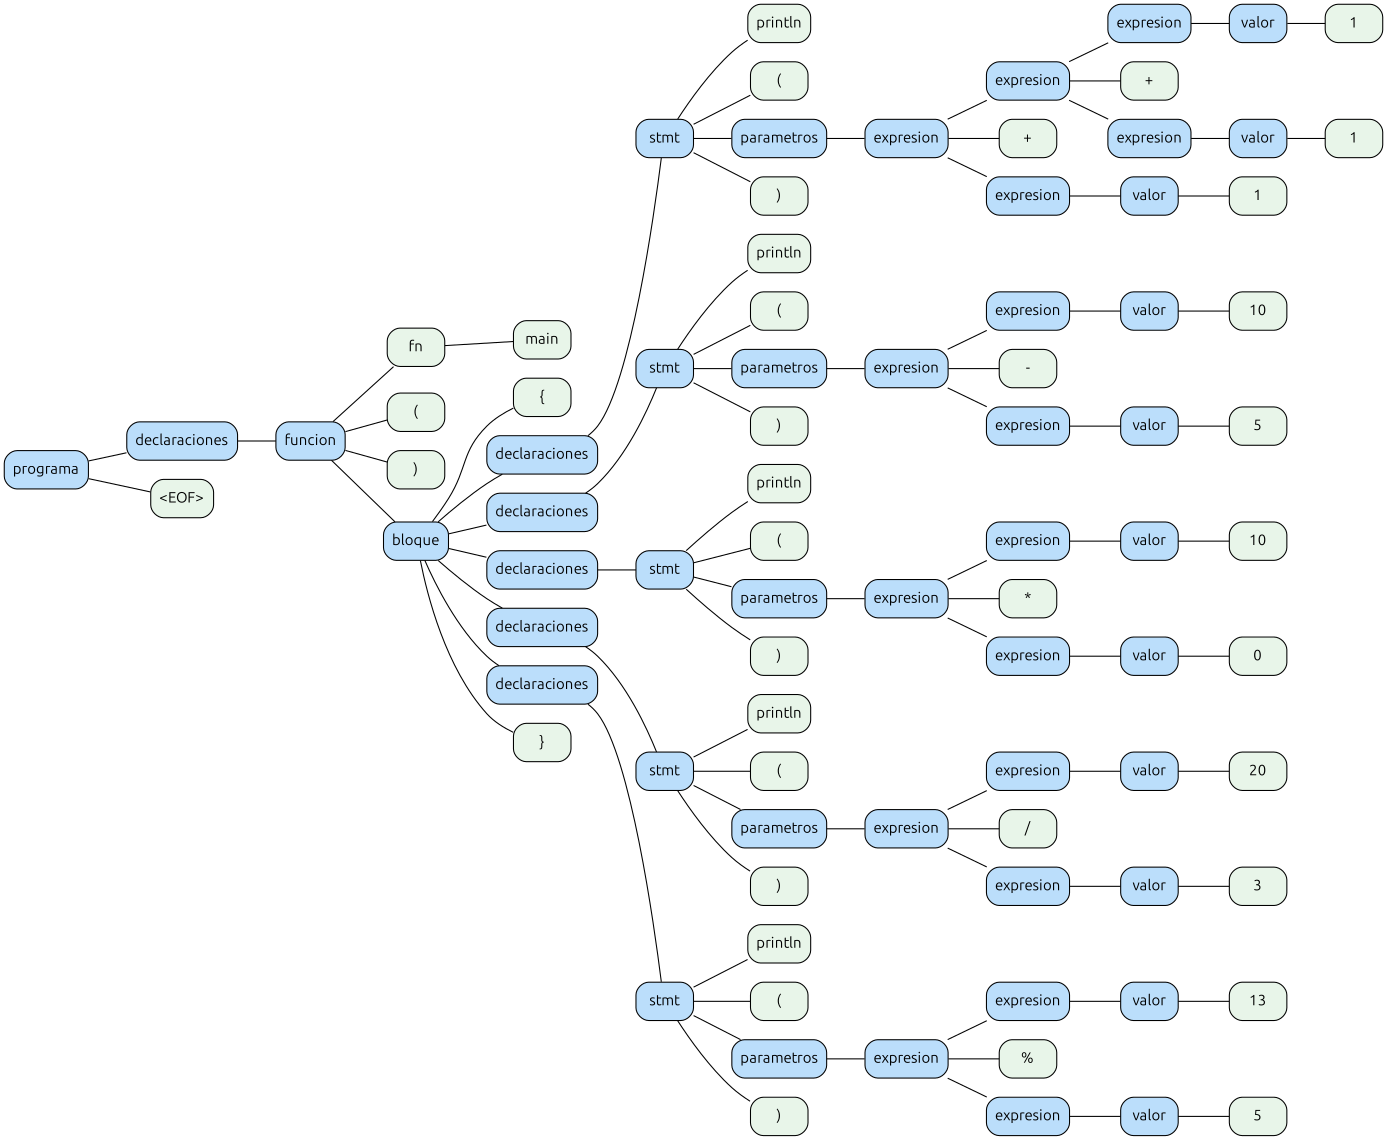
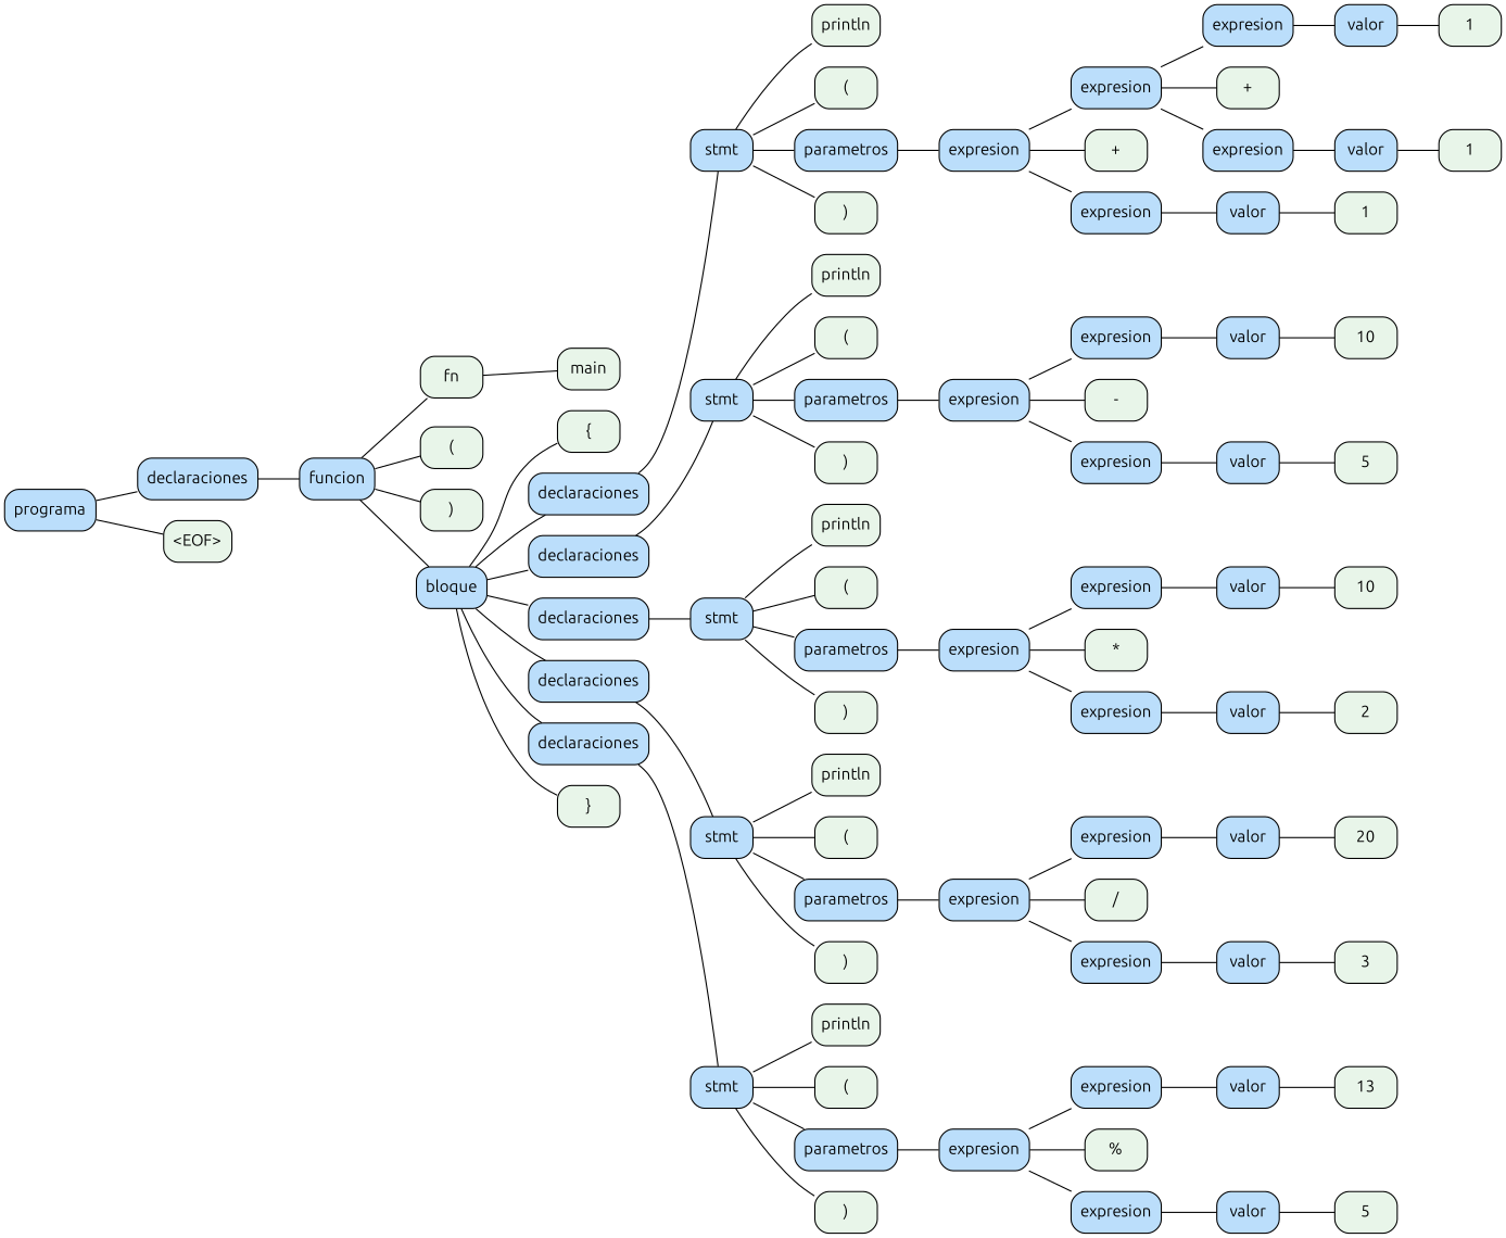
  digraph {
    fontname=Ubuntu
    rankdir=LR
    node [fillcolor="#bbdefb" fontname=Ubuntu shape=box style="rounded,filled"]
    edge [arrowhead=none fontname=Ubuntu]
    n1 [label=programa]
    n2 [label=declaraciones]
    n3 [fillcolor="#e8f5e9" label="<EOF>"]
    n4 [label=funcion]
    n5 [fillcolor="#e8f5e9" label=fn]
    n6 [fillcolor="#e8f5e9" label="("]
    n7 [fillcolor="#e8f5e9" label=")"]
    n8 [label=bloque]
    n9 [fillcolor="#e8f5e9" label=main]
    n10 [fillcolor="#e8f5e9" label="{"]
    n11 [label=declaraciones]
    n12 [label=declaraciones]
    n13 [label=declaraciones]
    n14 [label=declaraciones]
    n15 [label=declaraciones]
    n16 [fillcolor="#e8f5e9" label="}"]
    n17 [label=stmt]
    n18 [label=stmt]
    n19 [label=stmt]
    n20 [label=stmt]
    n21 [label=stmt]
    n22 [fillcolor="#e8f5e9" label=println]
    n23 [fillcolor="#e8f5e9" label="("]
    n24 [label=parametros]
    n25 [fillcolor="#e8f5e9" label=")"]
    n26 [label=expresion]
    n27 [label=expresion]
    n28 [fillcolor="#e8f5e9" label="+"]
    n29 [label=expresion]
    n30 [label=expresion]
    n31 [fillcolor="#e8f5e9" label="+"]
    n32 [label=expresion]
    n33 [label=valor]
    n34 [label=valor]
    n35 [label=valor]
    n36 [fillcolor="#e8f5e9" label=1]
    n37 [fillcolor="#e8f5e9" label=1]
    n38 [fillcolor="#e8f5e9" label=1]
    n39 [fillcolor="#e8f5e9" label=println]
    n40 [fillcolor="#e8f5e9" label="("]
    n41 [label=parametros]
    n42 [fillcolor="#e8f5e9" label=")"]
    n43 [label=expresion]
    n44 [label=expresion]
    n45 [fillcolor="#e8f5e9" label="-"]
    n46 [label=expresion]
    n47 [label=valor]
    n48 [label=valor]
    n49 [fillcolor="#e8f5e9" label=10]
    n50 [fillcolor="#e8f5e9" label=5]
    n51 [fillcolor="#e8f5e9" label=println]
    n52 [fillcolor="#e8f5e9" label="("]
    n53 [label=parametros]
    n54 [fillcolor="#e8f5e9" label=")"]
    n55 [label=expresion]
    n56 [label=expresion]
    n57 [fillcolor="#e8f5e9" label="*"]
    n58 [label=expresion]
    n59 [label=valor]
    n60 [label=valor]
    n61 [fillcolor="#e8f5e9" label=10]
-   n62 [fillcolor="#e8f5e9" label=0]
+   n62 [fillcolor="#e8f5e9" label=2]
    n63 [fillcolor="#e8f5e9" label=println]
    n64 [fillcolor="#e8f5e9" label="("]
    n65 [label=parametros]
    n66 [fillcolor="#e8f5e9" label=")"]
    n67 [label=expresion]
    n68 [label=expresion]
    n69 [fillcolor="#e8f5e9" label="/"]
    n70 [label=expresion]
    n71 [label=valor]
    n72 [label=valor]
    n73 [fillcolor="#e8f5e9" label=20]
    n74 [fillcolor="#e8f5e9" label=3]
    n75 [fillcolor="#e8f5e9" label=println]
    n76 [fillcolor="#e8f5e9" label="("]
    n77 [label=parametros]
    n78 [fillcolor="#e8f5e9" label=")"]
    n79 [label=expresion]
    n80 [label=expresion]
    n81 [fillcolor="#e8f5e9" label="%"]
    n82 [label=expresion]
    n83 [label=valor]
    n84 [label=valor]
    n85 [fillcolor="#e8f5e9" label=13]
    n86 [fillcolor="#e8f5e9" label=5]
    n1 -> n2
    n1 -> n3
    n2 -> n4
    n4 -> n5
    n4 -> n6
    n4 -> n7
    n4 -> n8
    n5 -> n9
    n8 -> n10
    n8 -> n11
    n8 -> n12
    n8 -> n13
    n8 -> n14
    n8 -> n15
    n8 -> n16
    n11 -> n17
    n12 -> n18
    n13 -> n19
    n14 -> n20
    n15 -> n21
    n17 -> n22
    n17 -> n23
    n17 -> n24
    n17 -> n25
    n18 -> n39
    n18 -> n40
    n18 -> n41
    n18 -> n42
    n19 -> n51
    n19 -> n52
    n19 -> n53
    n19 -> n54
    n20 -> n63
    n20 -> n64
    n20 -> n65
    n20 -> n66
    n21 -> n75
    n21 -> n76
    n21 -> n77
    n21 -> n78
    n24 -> n26
    n26 -> n27
    n26 -> n28
    n26 -> n29
    n27 -> n30
    n27 -> n31
    n27 -> n32
    n29 -> n33
    n30 -> n34
    n32 -> n35
    n33 -> n38
    n34 -> n36
    n35 -> n37
    n41 -> n43
    n43 -> n44
    n43 -> n45
    n43 -> n46
    n44 -> n47
    n46 -> n48
    n47 -> n49
    n48 -> n50
    n53 -> n55
    n55 -> n56
    n55 -> n57
    n55 -> n58
    n56 -> n59
    n58 -> n60
    n59 -> n61
    n60 -> n62
    n65 -> n67
    n67 -> n68
    n67 -> n69
    n67 -> n70
    n68 -> n71
    n70 -> n72
    n71 -> n73
    n72 -> n74
    n77 -> n79
    n79 -> n80
    n79 -> n81
    n79 -> n82
    n80 -> n83
    n82 -> n84
    n83 -> n85
    n84 -> n86
  }
